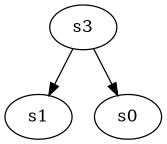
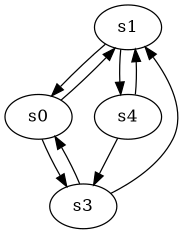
  digraph {
    node [ip="192.168.1.3" type=host]
    edge [capacity="1Gbps" cost=0]
    s1 [mac="20:00:00:00:00:01"]
    n2 [label=s0 mac="20:00:00:00:00:02"]
+   s4 [ip="192.168.1.4" mac="20:00:00:00:00:04"]
    s3 [mac="20:00:00:00:00:03"]
+   s1 -> n2 [dst_port=2 src_port=1]
+   s1 -> s4 [dst_port=7 src_port=8]
+   n2 -> s1 [dst_port=1 src_port=2]
+   n2 -> s3 [dst_port=4 src_port=3]
+   s4 -> s1 [dst_port=8 src_port=7]
+   s4 -> s3 [dst_port=5 src_port=6]
    s3 -> s1 [dst_port=6 src_port=5]
    s3 -> n2 [dst_port=3 src_port=4]
  }
